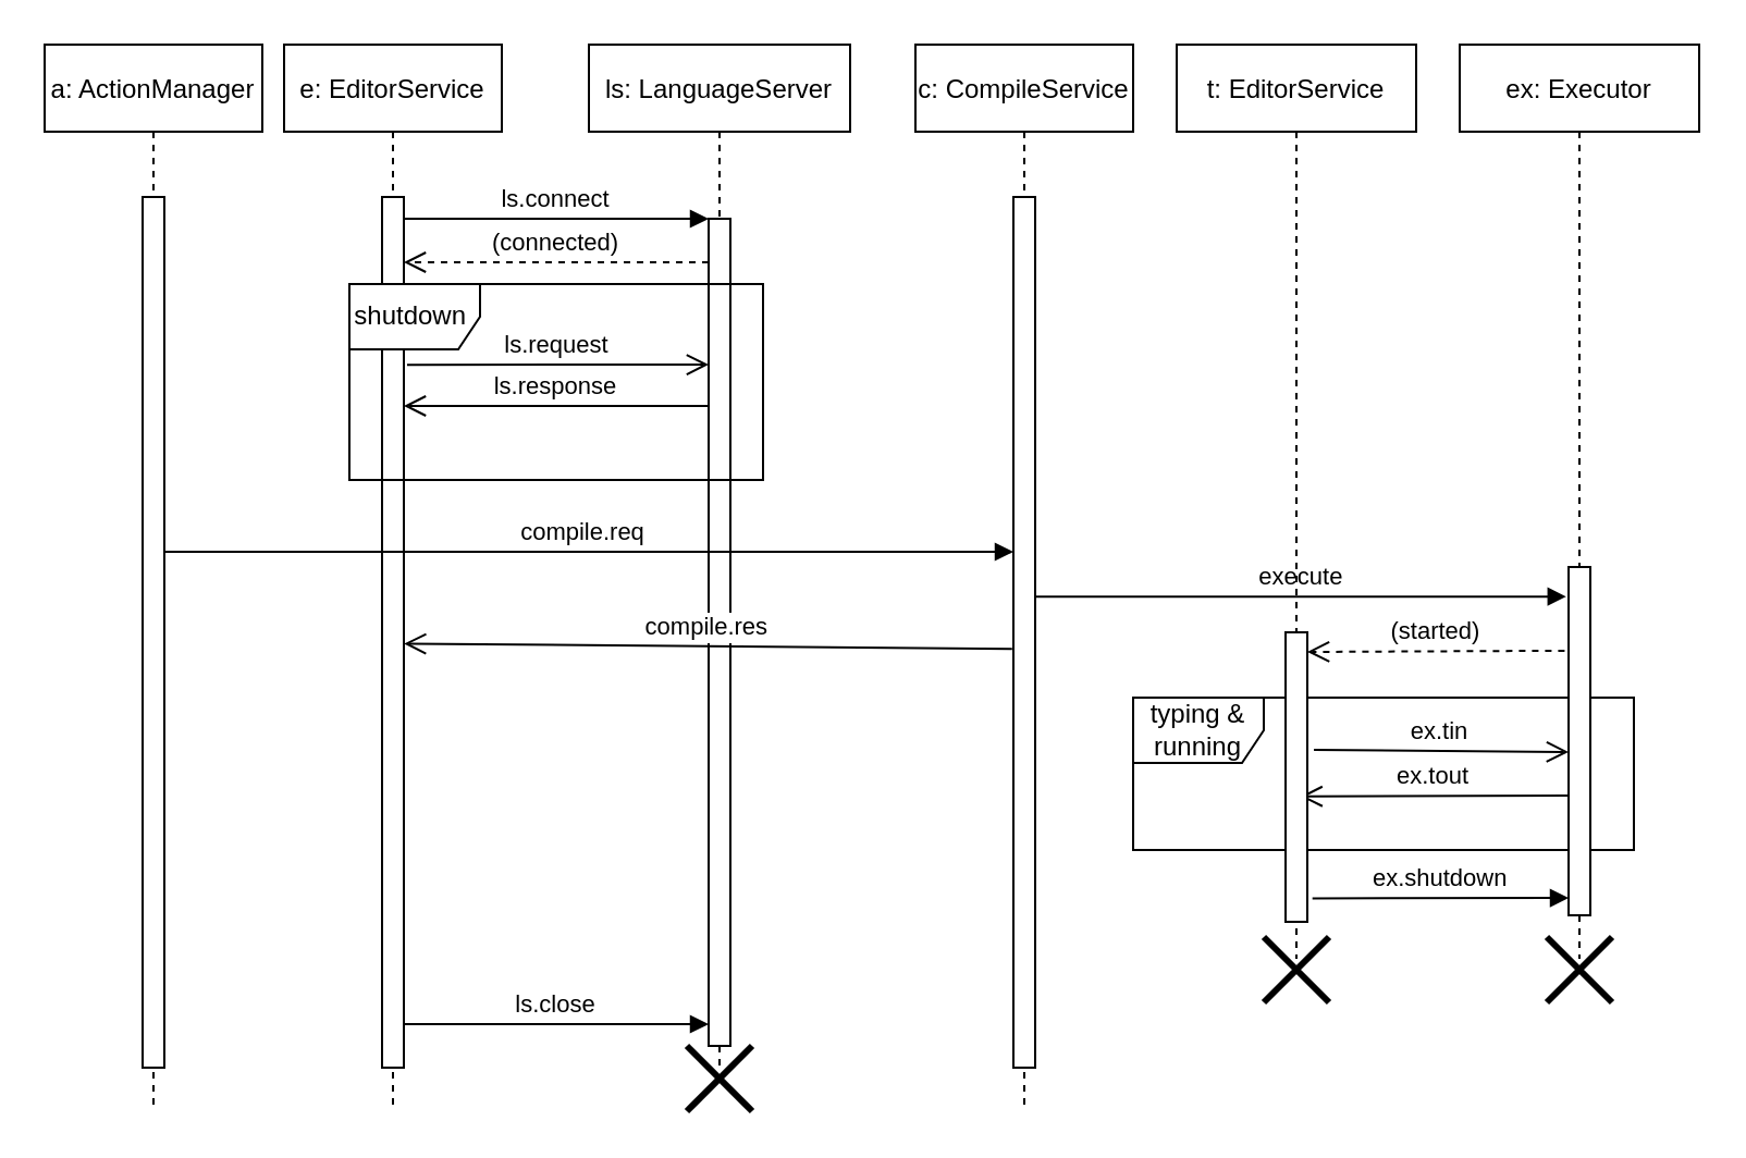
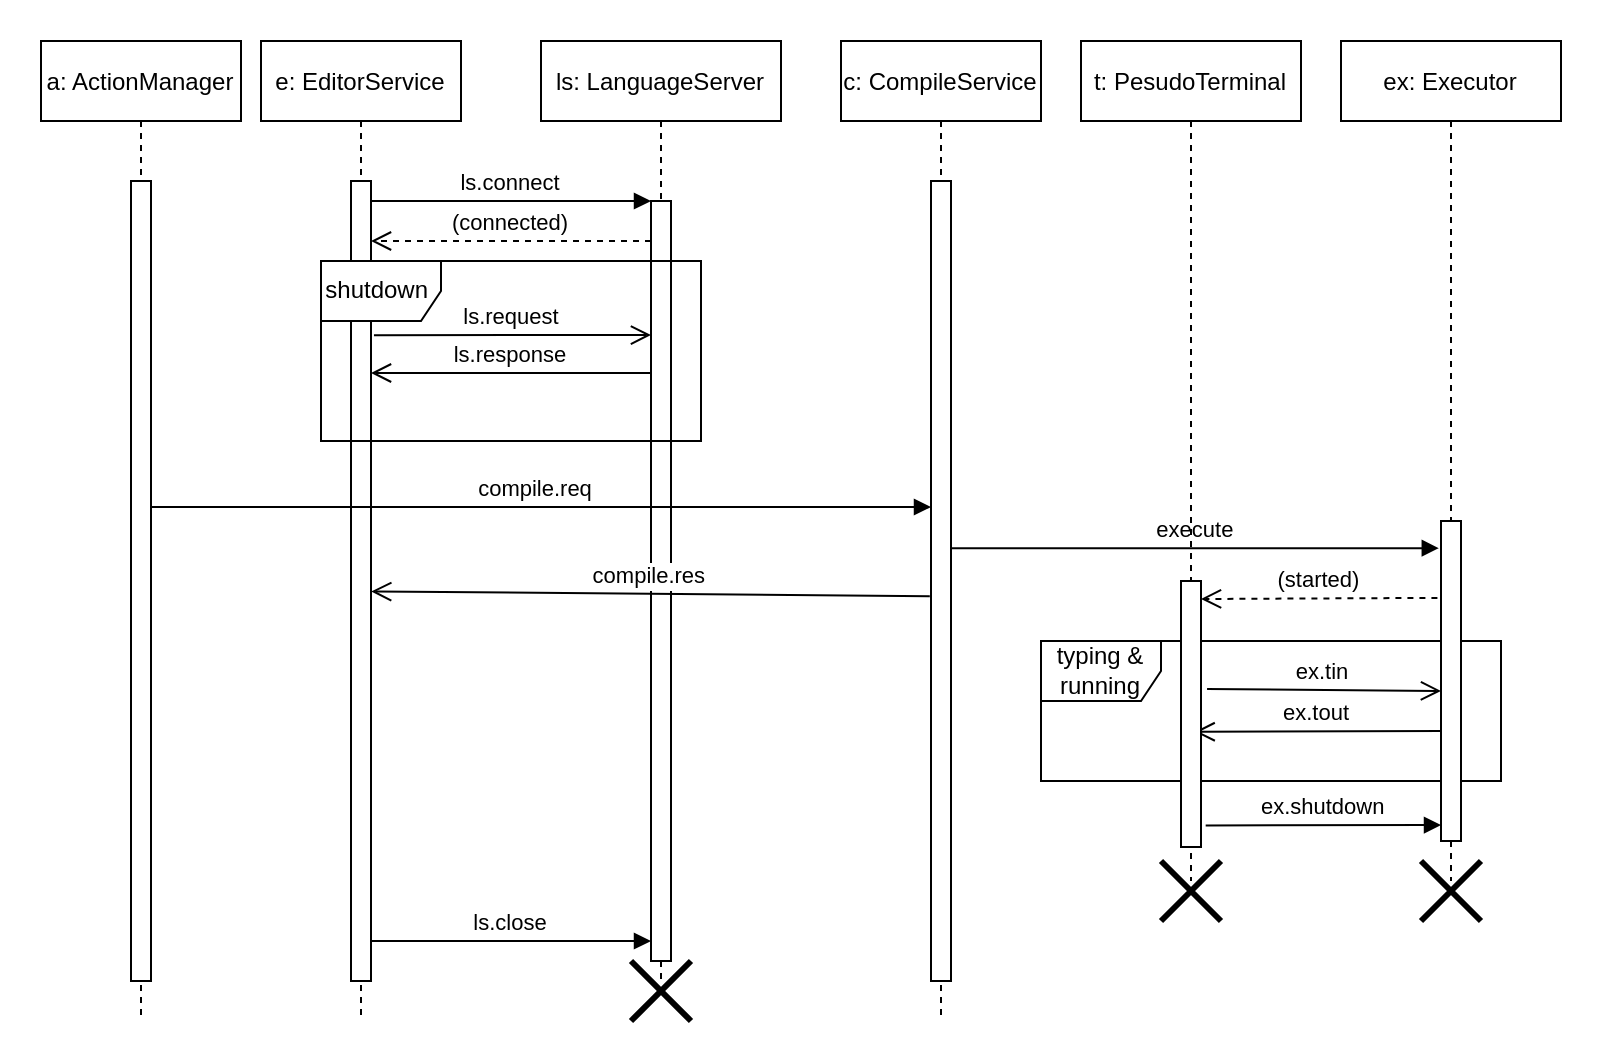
  <mxCell id="0" />
  <mxCell id="1" parent="0" />
  <mxCell id="2" value="e: EditorService" style="shape=umlLifeline;perimeter=lifelinePerimeter;container=1;collapsible=0;recursiveResize=0;rounded=0;shadow=0;strokeWidth=1;" vertex="1" parent="1"><mxGeometry x="130" y="20" width="100" height="490" as="geometry" /></mxCell>
  <mxCell id="3" value="" style="points=[];perimeter=orthogonalPerimeter;rounded=0;shadow=0;strokeWidth=1;" vertex="1" parent="2"><mxGeometry x="45" y="70" width="10" height="400" as="geometry" /></mxCell>
  <mxCell id="4" value="ls: LanguageServer" style="shape=umlLifeline;perimeter=lifelinePerimeter;container=1;collapsible=0;recursiveResize=0;rounded=0;shadow=0;strokeWidth=1;" vertex="1" parent="1"><mxGeometry x="270" y="20" width="120" height="470" as="geometry" /></mxCell>
  <mxCell id="5" value="" style="points=[];perimeter=orthogonalPerimeter;rounded=0;shadow=0;strokeWidth=1;" vertex="1" parent="4"><mxGeometry x="55" y="80" width="10" height="380" as="geometry" /></mxCell>
  <mxCell id="6" value="(connected)" style="verticalAlign=bottom;endArrow=open;dashed=1;endSize=8;exitX=0;exitY=0.95;shadow=0;strokeWidth=1;" edge="1" parent="4"><mxGeometry relative="1" as="geometry"><mxPoint x="-85" y="100.0" as="targetPoint" /><mxPoint x="55" y="100.0" as="sourcePoint" /></mxGeometry></mxCell>
  <mxCell id="7" value="ls.close" style="verticalAlign=bottom;endArrow=block;entryX=0;entryY=0;shadow=0;strokeWidth=1;" edge="1" parent="4"><mxGeometry relative="1" as="geometry"><mxPoint x="-85" y="450.0" as="sourcePoint" /><mxPoint x="55" y="450.0" as="targetPoint" /></mxGeometry></mxCell>
  <mxCell id="8" value="" style="shape=umlDestroy;whiteSpace=wrap;html=1;strokeWidth=3;" vertex="1" parent="4"><mxGeometry x="45" y="460" width="30" height="30" as="geometry" /></mxCell>
  <mxCell id="9" value="shutdown&amp;nbsp;" style="shape=umlFrame;whiteSpace=wrap;html=1;" vertex="1" parent="4"><mxGeometry x="-110" y="110" width="190" height="90" as="geometry" /></mxCell>
  <mxCell id="10" value="ls.response" style="verticalAlign=bottom;endArrow=open;endSize=8;exitX=0;exitY=0.95;shadow=0;strokeWidth=1;" edge="1" parent="1"><mxGeometry relative="1" as="geometry"><mxPoint x="185" y="186" as="targetPoint" /><mxPoint x="325" y="186" as="sourcePoint" /></mxGeometry></mxCell>
  <mxCell id="11" value="ls.connect" style="verticalAlign=bottom;endArrow=block;entryX=0;entryY=0;shadow=0;strokeWidth=1;" edge="1" parent="1" source="3" target="5"><mxGeometry relative="1" as="geometry"><mxPoint x="285" y="100" as="sourcePoint" /></mxGeometry></mxCell>
  <mxCell id="12" value="ls.request" style="verticalAlign=bottom;endArrow=open;endSize=8;shadow=0;strokeWidth=1;exitX=1.148;exitY=0.469;exitDx=0;exitDy=0;exitPerimeter=0;" edge="1" parent="1"><mxGeometry relative="1" as="geometry"><mxPoint x="325" y="167" as="targetPoint" /><mxPoint x="186.48" y="167.11" as="sourcePoint" /></mxGeometry></mxCell>
  <mxCell id="13" value="c: CompileService" style="shape=umlLifeline;perimeter=lifelinePerimeter;container=1;collapsible=0;recursiveResize=0;rounded=0;shadow=0;strokeWidth=1;" vertex="1" parent="1"><mxGeometry x="420" y="20" width="100" height="490" as="geometry" /></mxCell>
  <mxCell id="14" value="" style="points=[];perimeter=orthogonalPerimeter;rounded=0;shadow=0;strokeWidth=1;" vertex="1" parent="13"><mxGeometry x="45" y="70" width="10" height="400" as="geometry" /></mxCell>
  <mxCell id="15" value="compile.req" style="verticalAlign=bottom;startArrow=none;endArrow=block;startSize=8;shadow=0;strokeWidth=1;startFill=0;" edge="1" parent="13" source="29"><mxGeometry relative="1" as="geometry"><mxPoint x="-340" y="230" as="sourcePoint" /><mxPoint x="45" y="233" as="targetPoint" /></mxGeometry></mxCell>
  <mxCell id="16" value="ex: Executor" style="shape=umlLifeline;perimeter=lifelinePerimeter;container=1;collapsible=0;recursiveResize=0;rounded=0;shadow=0;strokeWidth=1;" vertex="1" parent="1"><mxGeometry x="670" y="20" width="110" height="420" as="geometry" /></mxCell>
  <mxCell id="17" value="typing &amp;amp; running" style="shape=umlFrame;whiteSpace=wrap;html=1;" vertex="1" parent="16"><mxGeometry x="-150" y="300" width="230" height="70" as="geometry" /></mxCell>
  <mxCell id="18" value="" style="points=[];perimeter=orthogonalPerimeter;rounded=0;shadow=0;strokeWidth=1;" vertex="1" parent="16"><mxGeometry x="50" y="240" width="10" height="160" as="geometry" /></mxCell>
  <mxCell id="19" value="" style="shape=umlDestroy;whiteSpace=wrap;html=1;strokeWidth=3;" vertex="1" parent="16"><mxGeometry x="40" y="410" width="30" height="30" as="geometry" /></mxCell>
  <mxCell id="20" value="ex.tin" style="verticalAlign=bottom;endArrow=open;endSize=8;shadow=0;strokeWidth=1;exitX=1.303;exitY=0.406;exitDx=0;exitDy=0;exitPerimeter=0;" edge="1" parent="16" source="27"><mxGeometry relative="1" as="geometry"><mxPoint x="50" y="325" as="targetPoint" /><mxPoint x="-65" y="325" as="sourcePoint" /></mxGeometry></mxCell>
  <mxCell id="21" value="ex.tout" style="verticalAlign=bottom;endArrow=open;endSize=8;shadow=0;strokeWidth=1;entryX=1.183;entryY=0.726;entryDx=0;entryDy=0;entryPerimeter=0;" edge="1" parent="16"><mxGeometry relative="1" as="geometry"><mxPoint x="-73.17" y="345.4" as="targetPoint" /><mxPoint x="50" y="345" as="sourcePoint" /></mxGeometry></mxCell>
  <mxCell id="22" value="(started)" style="verticalAlign=bottom;endArrow=open;dashed=1;endSize=8;shadow=0;strokeWidth=1;entryX=1.148;entryY=0.404;entryDx=0;entryDy=0;entryPerimeter=0;exitX=-0.179;exitY=0.184;exitDx=0;exitDy=0;exitPerimeter=0;" edge="1" parent="16"><mxGeometry relative="1" as="geometry"><mxPoint x="-70.0" y="279" as="targetPoint" /><mxPoint x="48.21" y="278.44" as="sourcePoint" /></mxGeometry></mxCell>
  <mxCell id="23" value="execute" style="verticalAlign=bottom;endArrow=block;shadow=0;strokeWidth=1;entryX=-0.11;entryY=0.085;entryDx=0;entryDy=0;entryPerimeter=0;exitX=1.045;exitY=0.459;exitDx=0;exitDy=0;exitPerimeter=0;" edge="1" parent="1" source="14" target="18"><mxGeometry relative="1" as="geometry"><mxPoint x="480" y="274" as="sourcePoint" /><mxPoint x="610" y="274" as="targetPoint" /></mxGeometry></mxCell>
  <mxCell id="24" value="compile.res" style="verticalAlign=bottom;endArrow=open;endSize=8;shadow=0;strokeWidth=1;entryX=1.01;entryY=0.513;entryDx=0;entryDy=0;entryPerimeter=0;exitX=-0.059;exitY=0.519;exitDx=0;exitDy=0;exitPerimeter=0;" edge="1" parent="1" source="14" target="3"><mxGeometry relative="1" as="geometry"><mxPoint x="190" y="296" as="targetPoint" /><mxPoint x="460" y="295" as="sourcePoint" /></mxGeometry></mxCell>
  <mxCell id="25" value="ex.shutdown" style="verticalAlign=bottom;startArrow=none;endArrow=block;startSize=8;shadow=0;strokeWidth=1;startFill=0;exitX=1.234;exitY=0.919;exitDx=0;exitDy=0;exitPerimeter=0;" edge="1" parent="1" source="27"><mxGeometry relative="1" as="geometry"><mxPoint x="190" y="410" as="sourcePoint" /><mxPoint x="720" y="412" as="targetPoint" /></mxGeometry></mxCell>
- <mxCell id="26" value="t: EditorService" style="shape=umlLifeline;perimeter=lifelinePerimeter;container=1;collapsible=0;recursiveResize=0;rounded=0;shadow=0;strokeWidth=1;" vertex="1" parent="1"><mxGeometry x="540" y="20" width="110" height="420" as="geometry" /></mxCell>
+ <mxCell id="26" value="t: PesudoTerminal" style="shape=umlLifeline;perimeter=lifelinePerimeter;container=1;collapsible=0;recursiveResize=0;rounded=0;shadow=0;strokeWidth=1;" vertex="1" parent="1"><mxGeometry x="540" y="20" width="110" height="420" as="geometry" /></mxCell>
  <mxCell id="27" value="" style="points=[];perimeter=orthogonalPerimeter;rounded=0;shadow=0;strokeWidth=1;" vertex="1" parent="26"><mxGeometry x="50" y="270" width="10" height="133" as="geometry" /></mxCell>
  <mxCell id="28" value="" style="shape=umlDestroy;whiteSpace=wrap;html=1;strokeWidth=3;" vertex="1" parent="26"><mxGeometry x="40" y="410" width="30" height="30" as="geometry" /></mxCell>
  <mxCell id="29" value="a: ActionManager" style="shape=umlLifeline;perimeter=lifelinePerimeter;container=1;collapsible=0;recursiveResize=0;rounded=0;shadow=0;strokeWidth=1;" vertex="1" parent="1"><mxGeometry x="20" y="20" width="100" height="490" as="geometry" /></mxCell>
  <mxCell id="30" value="" style="points=[];perimeter=orthogonalPerimeter;rounded=0;shadow=0;strokeWidth=1;" vertex="1" parent="29"><mxGeometry x="45" y="70" width="10" height="400" as="geometry" /></mxCell>
